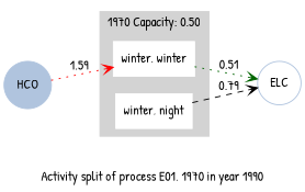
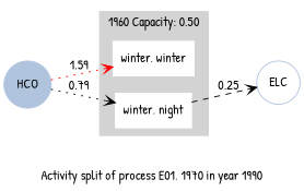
  strict digraph {
    compound=True
    concentrate=True
    fontname="Patrick Hand"
    label="Activity split of process E01, 1970 in year 1990"
    rankdir=LR
    splines=False
    node [color=lightsteelblue fontname="Patrick Hand" shape=circle style=filled]
    edge [arrowhead=vee color=black fontname="Patrick Hand" style=dotted]
    ELC [fillcolor=white fontcolor=black]
    HCO [fontcolor=black]
    n3 [color=white label="winter, winter" shape=box]
    "winter, night" [color=white shape=box]
    subgraph sub_1 {
      ELC
      HCO
    }
    subgraph cluster_2 {
      color=lightgrey
-     label="1970 Capacity: 0.50"
+     label="1960 Capacity: 0.50"
      rank=same
      style=filled
      n3
      "winter, night"
    }
    subgraph sub_3 {
      HCO
      n3
      "winter, night"
    }
    subgraph sub_4 {
      ELC
      n3
      "winter, night"
    }
    HCO -> n3 [color=red label=1.59]
-   n3 -> ELC [color=darkgreen label=0.51]
-   "winter, night" -> ELC [label=0.79 style=dashed]
+   HCO -> "winter, night" [label=0.79]
+   "winter, night" -> ELC [label=0.25 style=dashed]
  }
